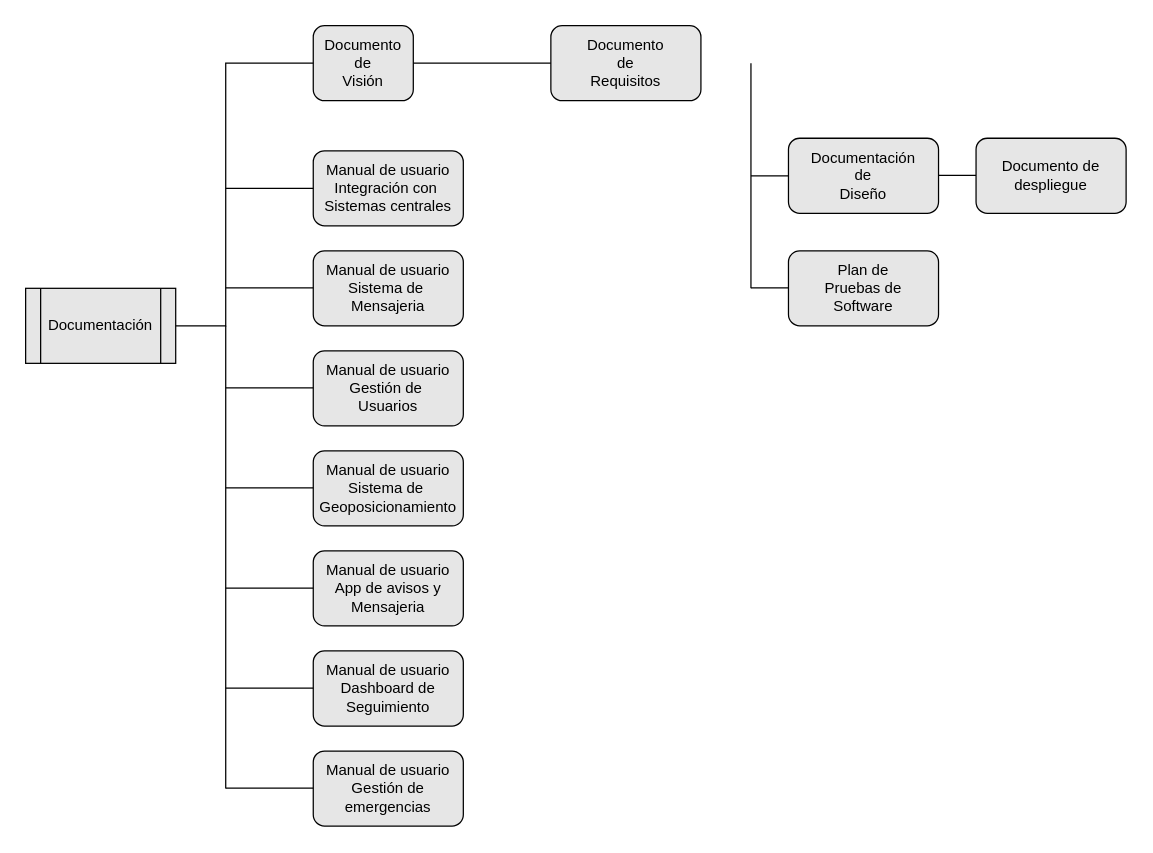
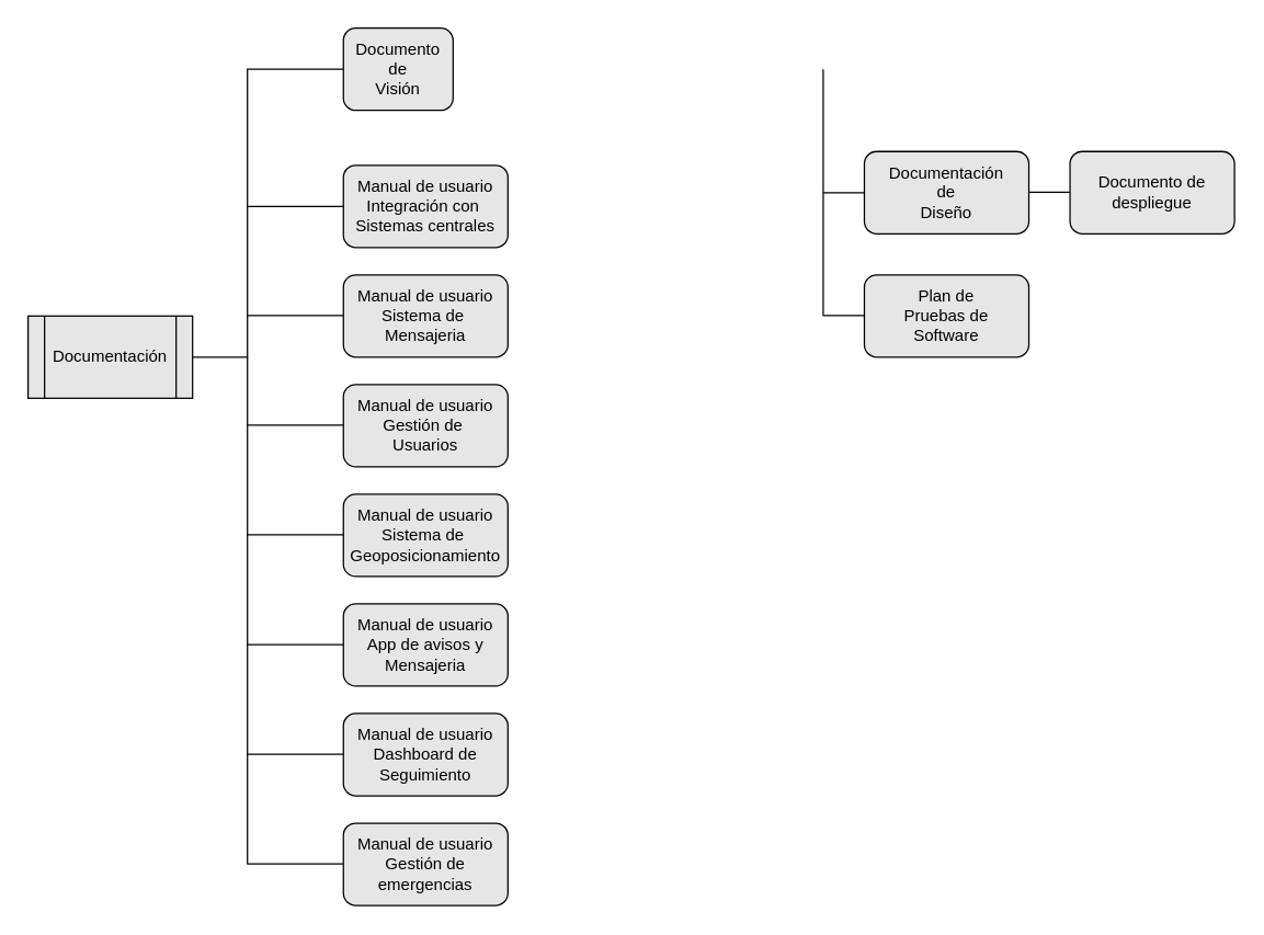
  <mxCell id="0" />
  <mxCell id="1" parent="0" />
  <mxCell id="2" value="Documentación" style="shape=process;whiteSpace=wrap;html=1;backgroundOutline=1;fillColor=#E6E6E6;" parent="1" vertex="1"><mxGeometry x="20" y="230" width="120" height="60" as="geometry" /></mxCell>
  <mxCell id="3" value="Documento&lt;div&gt;de&lt;/div&gt;&lt;div&gt;Visión&lt;/div&gt;" style="rounded=1;whiteSpace=wrap;html=1;fillColor=#E6E6E6;" parent="1" vertex="1"><mxGeometry x="250" y="20" width="80" height="60" as="geometry" /></mxCell>
  <mxCell id="4" value="" style="endArrow=none;html=1;rounded=0;exitX=1;exitY=0.5;exitDx=0;exitDy=0;entryX=0;entryY=0.5;entryDx=0;entryDy=0;fillColor=#E6E6E6;" parent="1" source="2" target="3" edge="1"><mxGeometry width="50" height="50" relative="1" as="geometry"><mxPoint x="370" y="230" as="sourcePoint" /><mxPoint x="420" y="180" as="targetPoint" /><Array as="points"><mxPoint x="180" y="260" /><mxPoint x="180" y="50" /></Array></mxGeometry></mxCell>
- <mxCell id="5" value="Documento&lt;div&gt;de&lt;/div&gt;&lt;div&gt;Requisitos&lt;/div&gt;" style="rounded=1;whiteSpace=wrap;html=1;fillColor=#E6E6E6;" parent="1" vertex="1"><mxGeometry x="440" y="20" width="120" height="60" as="geometry" /></mxCell>
- <mxCell id="6" value="" style="endArrow=none;html=1;rounded=0;exitX=1;exitY=0.5;exitDx=0;exitDy=0;entryX=0;entryY=0.5;entryDx=0;entryDy=0;fillColor=#E6E6E6;" parent="1" source="3" target="5" edge="1"><mxGeometry width="50" height="50" relative="1" as="geometry"><mxPoint x="370" y="230" as="sourcePoint" /><mxPoint x="420" y="180" as="targetPoint" /></mxGeometry></mxCell>
  <mxCell id="7" value="Documentación&lt;div&gt;de&lt;/div&gt;&lt;div&gt;Diseño&lt;/div&gt;" style="rounded=1;whiteSpace=wrap;html=1;fillColor=#E6E6E6;" parent="1" vertex="1"><mxGeometry x="630" y="110" width="120" height="60" as="geometry" /></mxCell>
  <mxCell id="8" value="Plan de&lt;div&gt;Pruebas de&lt;/div&gt;&lt;div&gt;Software&lt;/div&gt;" style="rounded=1;whiteSpace=wrap;html=1;fillColor=#E6E6E6;" parent="1" vertex="1"><mxGeometry x="630" y="200" width="120" height="60" as="geometry" /></mxCell>
  <mxCell id="9" value="" style="endArrow=none;html=1;rounded=0;fillColor=#E6E6E6;" parent="1" edge="1"><mxGeometry width="50" height="50" relative="1" as="geometry"><mxPoint x="600" y="230" as="sourcePoint" /><mxPoint x="600" y="50" as="targetPoint" /><Array as="points"><mxPoint x="600" y="150" /></Array></mxGeometry></mxCell>
  <mxCell id="10" value="" style="endArrow=none;html=1;rounded=0;exitX=0;exitY=0.5;exitDx=0;exitDy=0;fillColor=#E6E6E6;" parent="1" source="7" edge="1"><mxGeometry width="50" height="50" relative="1" as="geometry"><mxPoint x="370" y="230" as="sourcePoint" /><mxPoint x="600" y="140" as="targetPoint" /></mxGeometry></mxCell>
  <mxCell id="11" value="" style="endArrow=none;html=1;rounded=0;exitX=0;exitY=0.5;exitDx=0;exitDy=0;fillColor=#E6E6E6;" parent="1" edge="1"><mxGeometry width="50" height="50" relative="1" as="geometry"><mxPoint x="630" y="229.58" as="sourcePoint" /><mxPoint x="600" y="229.58" as="targetPoint" /></mxGeometry></mxCell>
  <mxCell id="12" value="" style="endArrow=none;html=1;rounded=0;exitX=0;exitY=0.5;exitDx=0;exitDy=0;fillColor=#E6E6E6;" parent="1" edge="1"><mxGeometry width="50" height="50" relative="1" as="geometry"><mxPoint x="780" y="139.66" as="sourcePoint" /><mxPoint x="750" y="139.66" as="targetPoint" /></mxGeometry></mxCell>
  <mxCell id="13" value="Documento de despliegue" style="rounded=1;whiteSpace=wrap;html=1;fillColor=#E6E6E6;" parent="1" vertex="1"><mxGeometry x="780" y="110" width="120" height="60" as="geometry" /></mxCell>
  <mxCell id="14" value="Manual de usuario&lt;div&gt;Integración con&amp;nbsp;&lt;/div&gt;&lt;div&gt;Sistemas centrales&lt;/div&gt;" style="rounded=1;whiteSpace=wrap;html=1;fillColor=#E6E6E6;" parent="1" vertex="1"><mxGeometry x="250" y="120" width="120" height="60" as="geometry" /></mxCell>
  <mxCell id="15" value="Manual de usuario&lt;div&gt;&lt;span style=&quot;background-color: initial;&quot;&gt;Sistema&amp;nbsp;&lt;/span&gt;&lt;span style=&quot;background-color: initial;&quot;&gt;de&amp;nbsp;&lt;/span&gt;&lt;/div&gt;&lt;div&gt;&lt;span style=&quot;background-color: initial;&quot;&gt;Mensajeria&lt;/span&gt;&lt;/div&gt;" style="rounded=1;whiteSpace=wrap;html=1;fillColor=#E6E6E6;" parent="1" vertex="1"><mxGeometry x="250" y="200" width="120" height="60" as="geometry" /></mxCell>
  <mxCell id="16" value="Manual de usuario&lt;div&gt;&lt;span style=&quot;background-color: initial;&quot;&gt;Gestión de&amp;nbsp;&lt;/span&gt;&lt;/div&gt;&lt;div&gt;&lt;span style=&quot;background-color: initial;&quot;&gt;Usuarios&lt;/span&gt;&lt;br&gt;&lt;/div&gt;" style="rounded=1;whiteSpace=wrap;html=1;fillColor=#E6E6E6;" parent="1" vertex="1"><mxGeometry x="250" y="280" width="120" height="60" as="geometry" /></mxCell>
  <mxCell id="17" value="Manual de usuario&lt;div&gt;&lt;span style=&quot;background-color: initial;&quot;&gt;Sistema de&amp;nbsp;&lt;/span&gt;&lt;/div&gt;&lt;div&gt;&lt;span style=&quot;background-color: initial;&quot;&gt;Geoposicionamiento&lt;/span&gt;&lt;br&gt;&lt;/div&gt;" style="rounded=1;whiteSpace=wrap;html=1;fillColor=#E6E6E6;" parent="1" vertex="1"><mxGeometry x="250" y="360" width="120" height="60" as="geometry" /></mxCell>
  <mxCell id="18" value="Manual de usuario&lt;div&gt;&lt;span style=&quot;background-color: initial;&quot;&gt;App de avisos y Mensajeria&lt;/span&gt;&lt;br&gt;&lt;/div&gt;" style="rounded=1;whiteSpace=wrap;html=1;fillColor=#E6E6E6;" parent="1" vertex="1"><mxGeometry x="250" y="440" width="120" height="60" as="geometry" /></mxCell>
  <mxCell id="19" value="Manual de usuario&lt;div&gt;Dashboard de&lt;/div&gt;&lt;div&gt;Seguimiento&lt;/div&gt;" style="rounded=1;whiteSpace=wrap;html=1;fillColor=#E6E6E6;" parent="1" vertex="1"><mxGeometry x="250" y="520" width="120" height="60" as="geometry" /></mxCell>
  <mxCell id="20" value="Manual de usuario&lt;div&gt;Gestión de emergencias&lt;/div&gt;" style="rounded=1;whiteSpace=wrap;html=1;fillColor=#E6E6E6;" parent="1" vertex="1"><mxGeometry x="250" y="600" width="120" height="60" as="geometry" /></mxCell>
  <mxCell id="21" value="" style="endArrow=none;html=1;rounded=0;entryX=0;entryY=0.5;entryDx=0;entryDy=0;fillColor=#E6E6E6;" parent="1" target="14" edge="1"><mxGeometry width="50" height="50" relative="1" as="geometry"><mxPoint x="180" y="150" as="sourcePoint" /><mxPoint x="360" y="240" as="targetPoint" /></mxGeometry></mxCell>
  <mxCell id="22" value="" style="endArrow=none;html=1;rounded=0;entryX=0;entryY=0.5;entryDx=0;entryDy=0;fillColor=#E6E6E6;" parent="1" edge="1"><mxGeometry width="50" height="50" relative="1" as="geometry"><mxPoint x="180" y="229.66" as="sourcePoint" /><mxPoint x="250" y="229.66" as="targetPoint" /></mxGeometry></mxCell>
  <mxCell id="23" value="" style="endArrow=none;html=1;rounded=0;entryX=0;entryY=0.5;entryDx=0;entryDy=0;fillColor=#E6E6E6;" parent="1" edge="1"><mxGeometry width="50" height="50" relative="1" as="geometry"><mxPoint x="180" y="309.66" as="sourcePoint" /><mxPoint x="250" y="309.66" as="targetPoint" /></mxGeometry></mxCell>
  <mxCell id="24" value="" style="endArrow=none;html=1;rounded=0;entryX=0;entryY=0.5;entryDx=0;entryDy=0;fillColor=#E6E6E6;" parent="1" edge="1"><mxGeometry width="50" height="50" relative="1" as="geometry"><mxPoint x="180" y="389.66" as="sourcePoint" /><mxPoint x="250" y="389.66" as="targetPoint" /></mxGeometry></mxCell>
  <mxCell id="25" value="" style="endArrow=none;html=1;rounded=0;entryX=0;entryY=0.5;entryDx=0;entryDy=0;fillColor=#E6E6E6;" parent="1" edge="1"><mxGeometry width="50" height="50" relative="1" as="geometry"><mxPoint x="180" y="469.66" as="sourcePoint" /><mxPoint x="250" y="469.66" as="targetPoint" /></mxGeometry></mxCell>
  <mxCell id="26" value="" style="endArrow=none;html=1;rounded=0;entryX=0;entryY=0.5;entryDx=0;entryDy=0;fillColor=#E6E6E6;" parent="1" edge="1"><mxGeometry width="50" height="50" relative="1" as="geometry"><mxPoint x="180" y="549.66" as="sourcePoint" /><mxPoint x="250" y="549.66" as="targetPoint" /></mxGeometry></mxCell>
  <mxCell id="27" value="" style="endArrow=none;html=1;rounded=0;entryX=0;entryY=0.5;entryDx=0;entryDy=0;fillColor=#E6E6E6;" parent="1" edge="1"><mxGeometry width="50" height="50" relative="1" as="geometry"><mxPoint x="180" y="629.66" as="sourcePoint" /><mxPoint x="250" y="629.66" as="targetPoint" /></mxGeometry></mxCell>
  <mxCell id="28" value="" style="endArrow=none;html=1;rounded=0;fillColor=#E6E6E6;" parent="1" edge="1"><mxGeometry width="50" height="50" relative="1" as="geometry"><mxPoint x="180" y="630" as="sourcePoint" /><mxPoint x="180" y="260" as="targetPoint" /></mxGeometry></mxCell>
